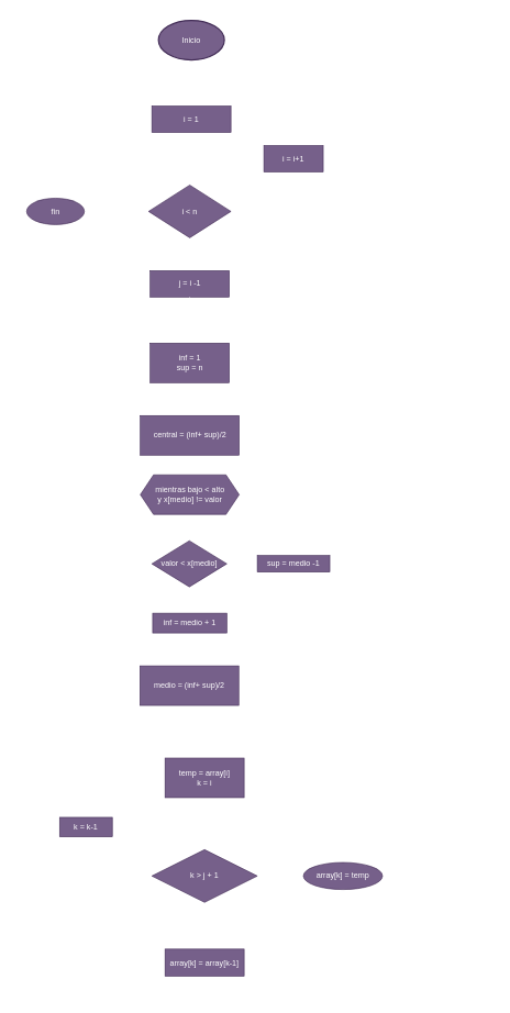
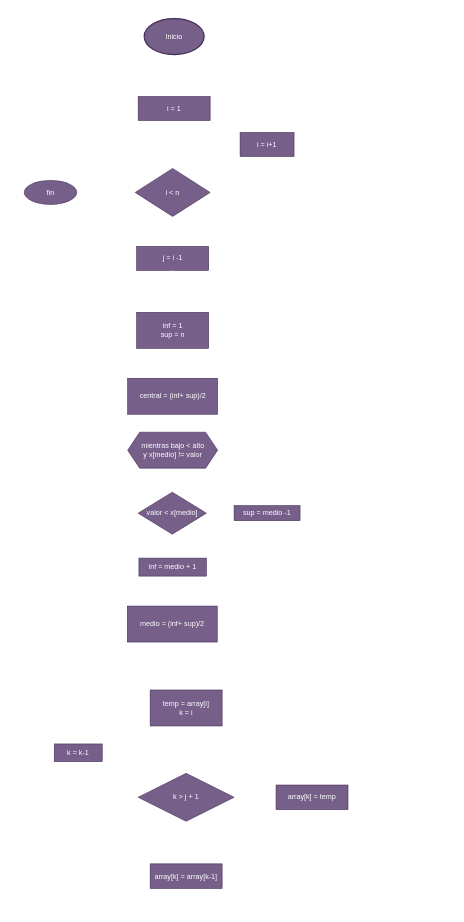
  <mxCell id="0" />
  <mxCell id="1" parent="0" />
  <mxCell id="2" style="edgeStyle=none;html=1;entryX=0.5;entryY=0;entryDx=0;entryDy=0;fontColor=#ffffff;strokeColor=#FFFFFF;" edge="1" parent="1" source="3" target="5"><mxGeometry relative="1" as="geometry" /></mxCell>
  <mxCell id="3" value="Inicio" style="strokeWidth=2;html=1;shape=mxgraph.flowchart.start_1;whiteSpace=wrap;fillColor=#76608a;fontColor=#ffffff;strokeColor=#432D57;" vertex="1" parent="1"><mxGeometry x="240" y="30" width="100" height="60" as="geometry" /></mxCell>
  <mxCell id="4" style="edgeStyle=none;html=1;entryX=0.5;entryY=0;entryDx=0;entryDy=0;fontColor=#ffffff;strokeColor=#FFFFFF;endArrow=open;" edge="1" parent="1" source="5" target="8"><mxGeometry relative="1" as="geometry" /></mxCell>
  <mxCell id="5" value="i = 1" style="rounded=0;whiteSpace=wrap;html=1;fillColor=#76608a;fontColor=#ffffff;strokeColor=#432D57;" vertex="1" parent="1"><mxGeometry x="230" y="160" width="120" height="40" as="geometry" /></mxCell>
  <mxCell id="6" style="edgeStyle=none;html=1;fontColor=#ffffff;strokeColor=#FFFFFF;" edge="1" parent="1" source="8"><mxGeometry relative="1" as="geometry"><mxPoint x="130" y="320" as="targetPoint" /></mxGeometry></mxCell>
  <mxCell id="7" style="edgeStyle=none;html=1;fontColor=#ffffff;strokeColor=#FFFFFF;" edge="1" parent="1" source="8"><mxGeometry relative="1" as="geometry"><mxPoint x="287.5" y="410" as="targetPoint" /></mxGeometry></mxCell>
  <mxCell id="8" value="i &amp;lt; n" style="rhombus;whiteSpace=wrap;html=1;fillColor=#76608a;fontColor=#ffffff;strokeColor=#432D57;" vertex="1" parent="1"><mxGeometry x="225" y="280" width="125" height="80" as="geometry" /></mxCell>
  <mxCell id="9" value="fin" style="ellipse;whiteSpace=wrap;html=1;fillColor=#76608a;fontColor=#ffffff;strokeColor=#432D57;" vertex="1" parent="1"><mxGeometry x="40" y="300" width="87.5" height="40" as="geometry" /></mxCell>
  <mxCell id="10" style="edgeStyle=none;html=1;fontColor=#ffffff;strokeColor=#FFFFFF;" edge="1" parent="1" source="12"><mxGeometry relative="1" as="geometry"><mxPoint x="290" y="240" as="targetPoint" /></mxGeometry></mxCell>
  <mxCell id="11" style="edgeStyle=none;html=1;fontSize=12;startArrow=none;startFill=0;endArrow=none;endFill=0;fontColor=#ffffff;strokeColor=#FFFFFF;" edge="1" parent="1" source="12"><mxGeometry relative="1" as="geometry"><mxPoint x="520" y="240" as="targetPoint" /></mxGeometry></mxCell>
  <mxCell id="12" value="i = i+1" style="rounded=0;whiteSpace=wrap;html=1;fillColor=#76608a;fontColor=#ffffff;strokeColor=#432D57;" vertex="1" parent="1"><mxGeometry x="400" y="220" width="90" height="40" as="geometry" /></mxCell>
  <mxCell id="13" value="j = i -1" style="rounded=0;whiteSpace=wrap;html=1;fillColor=#76608a;fontColor=#ffffff;strokeColor=#432D57;" vertex="1" parent="1"><mxGeometry x="227.5" y="410" width="120" height="40" as="geometry" /></mxCell>
  <mxCell id="14" value="" style="endArrow=classic;html=1;fontColor=#ffffff;strokeColor=#FFFFFF;" edge="1" parent="1"><mxGeometry width="50" height="50" relative="1" as="geometry"><mxPoint x="287.33" y="450" as="sourcePoint" /><mxPoint x="287" y="520" as="targetPoint" /></mxGeometry></mxCell>
  <mxCell id="15" style="edgeStyle=none;html=1;fontColor=#ffffff;strokeColor=#FFFFFF;" edge="1" parent="1" source="16"><mxGeometry relative="1" as="geometry"><mxPoint x="287.5" y="630" as="targetPoint" /></mxGeometry></mxCell>
  <mxCell id="16" value="inf = 1&lt;br&gt;sup = n" style="rounded=0;whiteSpace=wrap;html=1;fillColor=#76608a;fontColor=#ffffff;strokeColor=#432D57;" vertex="1" parent="1"><mxGeometry x="227.5" y="520" width="120" height="60" as="geometry" /></mxCell>
  <mxCell id="17" style="edgeStyle=none;html=1;fontColor=#ffffff;strokeColor=#FFFFFF;" edge="1" parent="1" source="18"><mxGeometry relative="1" as="geometry"><mxPoint x="287.5" y="720" as="targetPoint" /></mxGeometry></mxCell>
  <mxCell id="18" value="central = (inf+ sup)/2" style="rounded=0;whiteSpace=wrap;html=1;fillColor=#76608a;fontColor=#ffffff;strokeColor=#432D57;" vertex="1" parent="1"><mxGeometry x="212.5" y="630" width="150" height="60" as="geometry" /></mxCell>
  <mxCell id="19" style="edgeStyle=none;html=1;fontColor=#ffffff;strokeColor=#FFFFFF;" edge="1" parent="1" source="22"><mxGeometry relative="1" as="geometry"><mxPoint x="287.5" y="820" as="targetPoint" /></mxGeometry></mxCell>
  <mxCell id="20" style="edgeStyle=none;html=1;startArrow=none;startFill=0;endArrow=none;endFill=0;fontColor=#ffffff;strokeColor=#FFFFFF;" edge="1" parent="1" source="22"><mxGeometry relative="1" as="geometry"><mxPoint x="110" y="750" as="targetPoint" /></mxGeometry></mxCell>
  <mxCell id="21" style="edgeStyle=none;html=1;startArrow=none;startFill=0;endArrow=none;endFill=0;fontColor=#ffffff;strokeColor=#FFFFFF;" edge="1" parent="1" source="22"><mxGeometry relative="1" as="geometry"><mxPoint x="510" y="750" as="targetPoint" /></mxGeometry></mxCell>
  <mxCell id="22" value="mientras bajo &amp;lt; alto&lt;br&gt;y x[medio] != valor" style="shape=hexagon;perimeter=hexagonPerimeter2;whiteSpace=wrap;html=1;fixedSize=1;fillColor=#76608a;fontColor=#ffffff;strokeColor=#432D57;" vertex="1" parent="1"><mxGeometry x="212.5" y="720" width="150" height="60" as="geometry" /></mxCell>
  <mxCell id="23" style="edgeStyle=none;html=1;fontColor=#ffffff;strokeColor=#FFFFFF;" edge="1" parent="1" source="25"><mxGeometry relative="1" as="geometry"><mxPoint x="390" y="855" as="targetPoint" /></mxGeometry></mxCell>
  <mxCell id="24" style="edgeStyle=none;html=1;fontColor=#ffffff;strokeColor=#FFFFFF;" edge="1" parent="1" source="25"><mxGeometry relative="1" as="geometry"><mxPoint x="286.875" y="930" as="targetPoint" /></mxGeometry></mxCell>
  <mxCell id="25" value="valor &amp;lt; x[medio]" style="rhombus;whiteSpace=wrap;html=1;fillColor=#76608a;fontColor=#ffffff;strokeColor=#432D57;" vertex="1" parent="1"><mxGeometry x="230" y="820" width="113.75" height="70" as="geometry" /></mxCell>
  <mxCell id="26" value="si" style="text;html=1;strokeColor=none;fillColor=none;align=center;verticalAlign=middle;whiteSpace=wrap;rounded=0;fontColor=#ffffff;" vertex="1" parent="1"><mxGeometry x="340" y="830" width="50" height="20" as="geometry" /></mxCell>
  <mxCell id="27" style="edgeStyle=none;html=1;endArrow=none;endFill=0;exitX=0.454;exitY=1.009;exitDx=0;exitDy=0;exitPerimeter=0;fontColor=#ffffff;strokeColor=#FFFFFF;" edge="1" parent="1" source="28"><mxGeometry relative="1" as="geometry"><mxPoint x="440" y="990" as="targetPoint" /></mxGeometry></mxCell>
  <mxCell id="28" value="sup = medio -1" style="rounded=0;whiteSpace=wrap;html=1;fillColor=#76608a;fontColor=#ffffff;strokeColor=#432D57;" vertex="1" parent="1"><mxGeometry x="390" y="842.5" width="110" height="25" as="geometry" /></mxCell>
  <mxCell id="29" value="no" style="text;html=1;strokeColor=none;fillColor=none;align=center;verticalAlign=middle;whiteSpace=wrap;rounded=0;fontColor=#ffffff;" vertex="1" parent="1"><mxGeometry x="240" y="890" width="40" height="30" as="geometry" /></mxCell>
  <mxCell id="30" style="edgeStyle=none;html=1;entryX=0.5;entryY=0;entryDx=0;entryDy=0;fontColor=#ffffff;strokeColor=#FFFFFF;" edge="1" parent="1" source="31" target="33"><mxGeometry relative="1" as="geometry" /></mxCell>
  <mxCell id="31" value="inf = medio + 1" style="rounded=0;whiteSpace=wrap;html=1;fillColor=#76608a;fontColor=#ffffff;strokeColor=#432D57;" vertex="1" parent="1"><mxGeometry x="231.25" y="930" width="112.5" height="30" as="geometry" /></mxCell>
  <mxCell id="32" style="edgeStyle=none;html=1;startArrow=none;startFill=0;endArrow=none;endFill=0;exitX=0.514;exitY=0.992;exitDx=0;exitDy=0;exitPerimeter=0;fontColor=#ffffff;strokeColor=#FFFFFF;" edge="1" parent="1" source="33"><mxGeometry relative="1" as="geometry"><mxPoint x="289" y="1090" as="targetPoint" /></mxGeometry></mxCell>
  <mxCell id="33" value="medio = (inf+ sup)/2" style="rounded=0;whiteSpace=wrap;html=1;fillColor=#76608a;fontColor=#ffffff;strokeColor=#432D57;" vertex="1" parent="1"><mxGeometry x="211.88" y="1010" width="150" height="60" as="geometry" /></mxCell>
  <mxCell id="34" value="" style="endArrow=none;html=1;endFill=0;startArrow=classic;startFill=1;fontColor=#ffffff;strokeColor=#FFFFFF;" edge="1" parent="1"><mxGeometry width="50" height="50" relative="1" as="geometry"><mxPoint x="290" y="990" as="sourcePoint" /><mxPoint x="440" y="990" as="targetPoint" /></mxGeometry></mxCell>
  <mxCell id="35" value="" style="endArrow=none;html=1;fontColor=#ffffff;strokeColor=#FFFFFF;" edge="1" parent="1"><mxGeometry width="50" height="50" relative="1" as="geometry"><mxPoint x="290" y="1090" as="sourcePoint" /><mxPoint x="110" y="1090" as="targetPoint" /></mxGeometry></mxCell>
  <mxCell id="36" value="" style="endArrow=none;html=1;fontColor=#ffffff;strokeColor=#FFFFFF;" edge="1" parent="1"><mxGeometry width="50" height="50" relative="1" as="geometry"><mxPoint x="110" y="1090" as="sourcePoint" /><mxPoint x="110" y="750" as="targetPoint" /></mxGeometry></mxCell>
  <mxCell id="37" value="" style="endArrow=none;html=1;fontColor=#ffffff;strokeColor=#FFFFFF;" edge="1" parent="1"><mxGeometry width="50" height="50" relative="1" as="geometry"><mxPoint x="510" y="1120" as="sourcePoint" /><mxPoint x="510" y="750" as="targetPoint" /></mxGeometry></mxCell>
  <mxCell id="38" value="" style="endArrow=none;html=1;fontColor=#ffffff;strokeColor=#FFFFFF;" edge="1" parent="1"><mxGeometry width="50" height="50" relative="1" as="geometry"><mxPoint x="310" y="1120" as="sourcePoint" /><mxPoint x="510" y="1120" as="targetPoint" /></mxGeometry></mxCell>
  <mxCell id="39" value="" style="endArrow=none;html=1;startArrow=classic;startFill=1;exitX=0.5;exitY=0;exitDx=0;exitDy=0;fontColor=#ffffff;strokeColor=#FFFFFF;" edge="1" parent="1"><mxGeometry width="50" height="50" relative="1" as="geometry"><mxPoint x="310" y="1150" as="sourcePoint" /><mxPoint x="310" y="1120" as="targetPoint" /></mxGeometry></mxCell>
  <mxCell id="40" value="busqueda binaria" style="text;html=1;strokeColor=none;fillColor=none;align=center;verticalAlign=middle;whiteSpace=wrap;rounded=0;dashed=1;strokeWidth=1;fontSize=15;fontColor=#ffffff;" vertex="1" parent="1"><mxGeometry x="560" y="510" width="120" height="30" as="geometry" /></mxCell>
  <mxCell id="41" value="bucle por los elementos desordenados" style="text;html=1;strokeColor=none;fillColor=none;align=center;verticalAlign=middle;whiteSpace=wrap;rounded=0;dashed=1;strokeWidth=1;fontSize=15;fontColor=#ffffff;" vertex="1" parent="1"><mxGeometry x="550" y="30" width="120" height="90" as="geometry" /></mxCell>
  <mxCell id="42" style="edgeStyle=none;html=1;fontSize=12;startArrow=none;startFill=0;endArrow=classic;endFill=1;fontColor=#ffffff;strokeColor=#FFFFFF;" edge="1" parent="1" source="43"><mxGeometry relative="1" as="geometry"><mxPoint x="310" y="1290" as="targetPoint" /></mxGeometry></mxCell>
  <mxCell id="43" value="temp = array[i]&lt;br&gt;k = i" style="rounded=0;whiteSpace=wrap;html=1;strokeColor=#432D57;strokeWidth=1;fontSize=12;fillColor=#76608a;fontColor=#ffffff;" vertex="1" parent="1"><mxGeometry x="250" y="1150" width="120" height="60" as="geometry" /></mxCell>
  <mxCell id="44" style="edgeStyle=none;html=1;fontSize=12;startArrow=none;startFill=0;endArrow=classic;endFill=1;entryX=0;entryY=0.5;entryDx=0;entryDy=0;fontColor=#ffffff;strokeColor=#FFFFFF;" edge="1" parent="1" source="46" target="48"><mxGeometry relative="1" as="geometry"><mxPoint x="480" y="1330" as="targetPoint" /></mxGeometry></mxCell>
  <mxCell id="45" style="edgeStyle=none;html=1;fontSize=12;startArrow=none;startFill=0;endArrow=classic;endFill=1;fontColor=#ffffff;strokeColor=#FFFFFF;" edge="1" parent="1" source="46"><mxGeometry relative="1" as="geometry"><mxPoint x="310" y="1440" as="targetPoint" /></mxGeometry></mxCell>
  <mxCell id="46" value="k &amp;gt; j + 1" style="rhombus;whiteSpace=wrap;html=1;strokeColor=#432D57;strokeWidth=1;fontSize=12;fillColor=#76608a;fontColor=#ffffff;" vertex="1" parent="1"><mxGeometry x="230" y="1289" width="160" height="80" as="geometry" /></mxCell>
  <mxCell id="47" style="edgeStyle=none;html=1;fontSize=12;startArrow=none;startFill=0;endArrow=none;endFill=0;entryX=0.961;entryY=0.595;entryDx=0;entryDy=0;entryPerimeter=0;exitX=0.5;exitY=0;exitDx=0;exitDy=0;fontColor=#ffffff;strokeColor=#FFFFFF;" edge="1" parent="1" source="48"><mxGeometry relative="1" as="geometry"><mxPoint x="520.11" y="240.15" as="targetPoint" /></mxGeometry></mxCell>
- <mxCell id="48" value="array[k] = temp" style="ellipse;whiteSpace=wrap;html=1;strokeColor=#432D57;strokeWidth=1;fontSize=12;fillColor=#76608a;fontColor=#ffffff;" vertex="1" parent="1"><mxGeometry x="460" y="1308.5" width="120" height="41" as="geometry" /></mxCell>
+ <mxCell id="48" value="array[k] = temp" style="rounded=0;whiteSpace=wrap;html=1;strokeColor=#432D57;strokeWidth=1;fontSize=12;fillColor=#76608a;fontColor=#ffffff;" vertex="1" parent="1"><mxGeometry x="460" y="1308.5" width="120" height="41" as="geometry" /></mxCell>
  <mxCell id="49" value="no" style="text;html=1;strokeColor=none;fillColor=none;align=center;verticalAlign=middle;whiteSpace=wrap;rounded=0;strokeWidth=1;fontSize=12;fontColor=#ffffff;" vertex="1" parent="1"><mxGeometry x="390" y="1300" width="60" height="21" as="geometry" /></mxCell>
  <mxCell id="50" value="si" style="text;html=1;strokeColor=none;fillColor=none;align=center;verticalAlign=middle;whiteSpace=wrap;rounded=0;strokeWidth=1;fontSize=12;fontColor=#ffffff;" vertex="1" parent="1"><mxGeometry x="317.5" y="1390" width="30" height="30" as="geometry" /></mxCell>
  <mxCell id="51" style="edgeStyle=none;html=1;fontSize=12;startArrow=none;startFill=0;endArrow=none;endFill=0;fontColor=#ffffff;strokeColor=#FFFFFF;" edge="1" parent="1" source="52"><mxGeometry relative="1" as="geometry"><mxPoint x="130" y="1460.5" as="targetPoint" /></mxGeometry></mxCell>
  <mxCell id="52" value="array[k] = array[k-1]" style="rounded=0;whiteSpace=wrap;html=1;strokeColor=#432D57;strokeWidth=1;fontSize=12;fillColor=#76608a;fontColor=#ffffff;" vertex="1" parent="1"><mxGeometry x="250" y="1440" width="120" height="41" as="geometry" /></mxCell>
  <mxCell id="53" style="edgeStyle=none;html=1;fontSize=12;startArrow=none;startFill=0;endArrow=classic;endFill=1;fontColor=#ffffff;strokeColor=#FFFFFF;" edge="1" parent="1" source="55"><mxGeometry relative="1" as="geometry"><mxPoint x="130" y="1460" as="targetPoint" /></mxGeometry></mxCell>
  <mxCell id="54" style="edgeStyle=none;html=1;fontSize=12;startArrow=none;startFill=0;endArrow=classic;endFill=1;fontColor=#ffffff;strokeColor=#FFFFFF;" edge="1" parent="1" source="55"><mxGeometry relative="1" as="geometry"><mxPoint x="310" y="1254.75" as="targetPoint" /></mxGeometry></mxCell>
  <mxCell id="55" value="k = k-1" style="rounded=0;whiteSpace=wrap;html=1;strokeColor=#432D57;strokeWidth=1;fontSize=12;fillColor=#76608a;fontColor=#ffffff;" vertex="1" parent="1"><mxGeometry x="90" y="1240" width="80" height="29.5" as="geometry" /></mxCell>
  <mxCell id="56" value="desplazamiento" style="text;html=1;strokeColor=none;fillColor=none;align=center;verticalAlign=middle;whiteSpace=wrap;rounded=0;dashed=1;strokeWidth=1;fontSize=15;fontColor=#ffffff;" vertex="1" parent="1"><mxGeometry x="632" y="1224.75" width="120" height="30" as="geometry" /></mxCell>
  <mxCell id="57" value="" style="rounded=0;whiteSpace=wrap;html=1;dashed=1;labelBackgroundColor=#19151e;strokeColor=#FFFFFF;strokeWidth=1;fontSize=12;fontColor=#ffffff;fillColor=none;" vertex="1" parent="1"><mxGeometry x="53" y="1224.75" width="540" height="290" as="geometry" /></mxCell>
  <mxCell id="58" value="" style="rounded=0;whiteSpace=wrap;html=1;dashed=1;labelBackgroundColor=#19151e;strokeColor=#FFFFFF;strokeWidth=1;fontSize=12;fontColor=#ffffff;fillColor=none;" vertex="1" parent="1"><mxGeometry x="53" y="480" width="497" height="625" as="geometry" /></mxCell>
  <mxCell id="59" value="" style="rounded=0;whiteSpace=wrap;html=1;dashed=1;labelBackgroundColor=#19151e;strokeColor=#FFFFFF;strokeWidth=1;fontSize=12;fontColor=#ffffff;fillColor=none;" vertex="1" parent="1"><mxGeometry x="20" y="20" width="530" height="360" as="geometry" /></mxCell>
